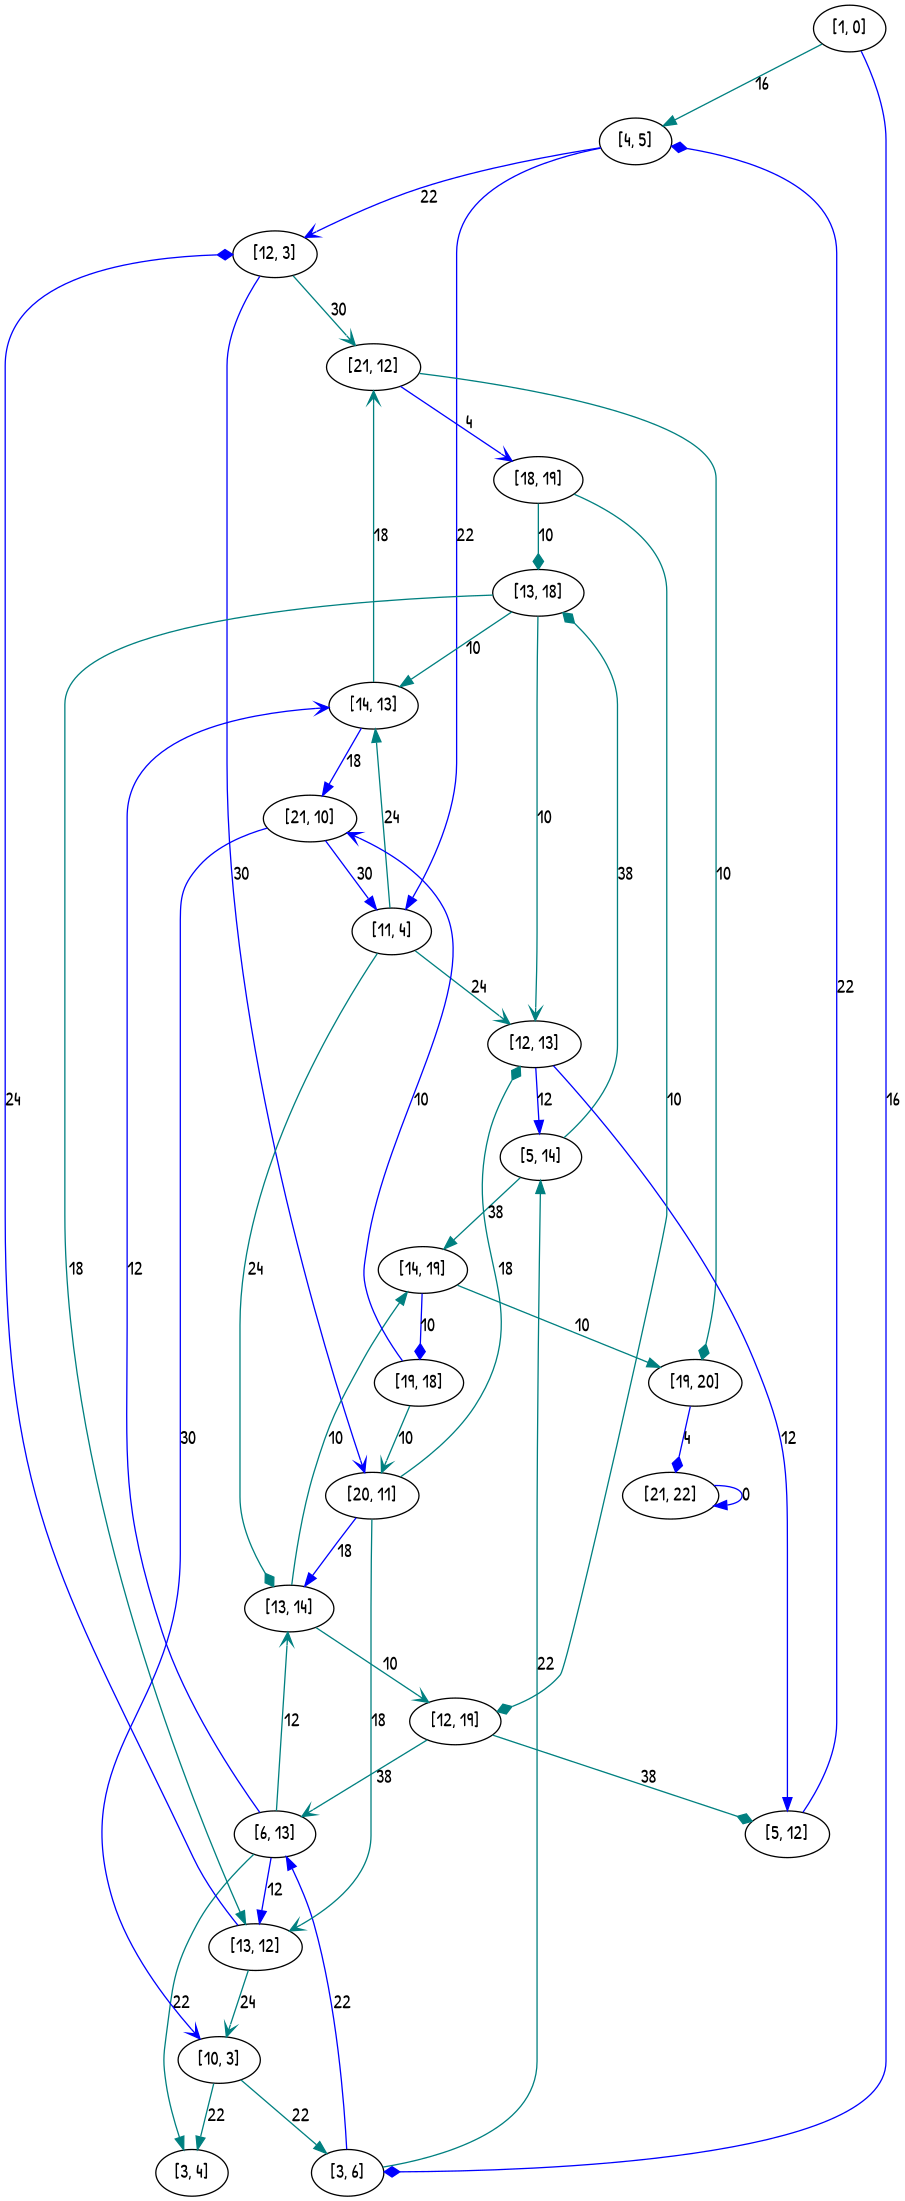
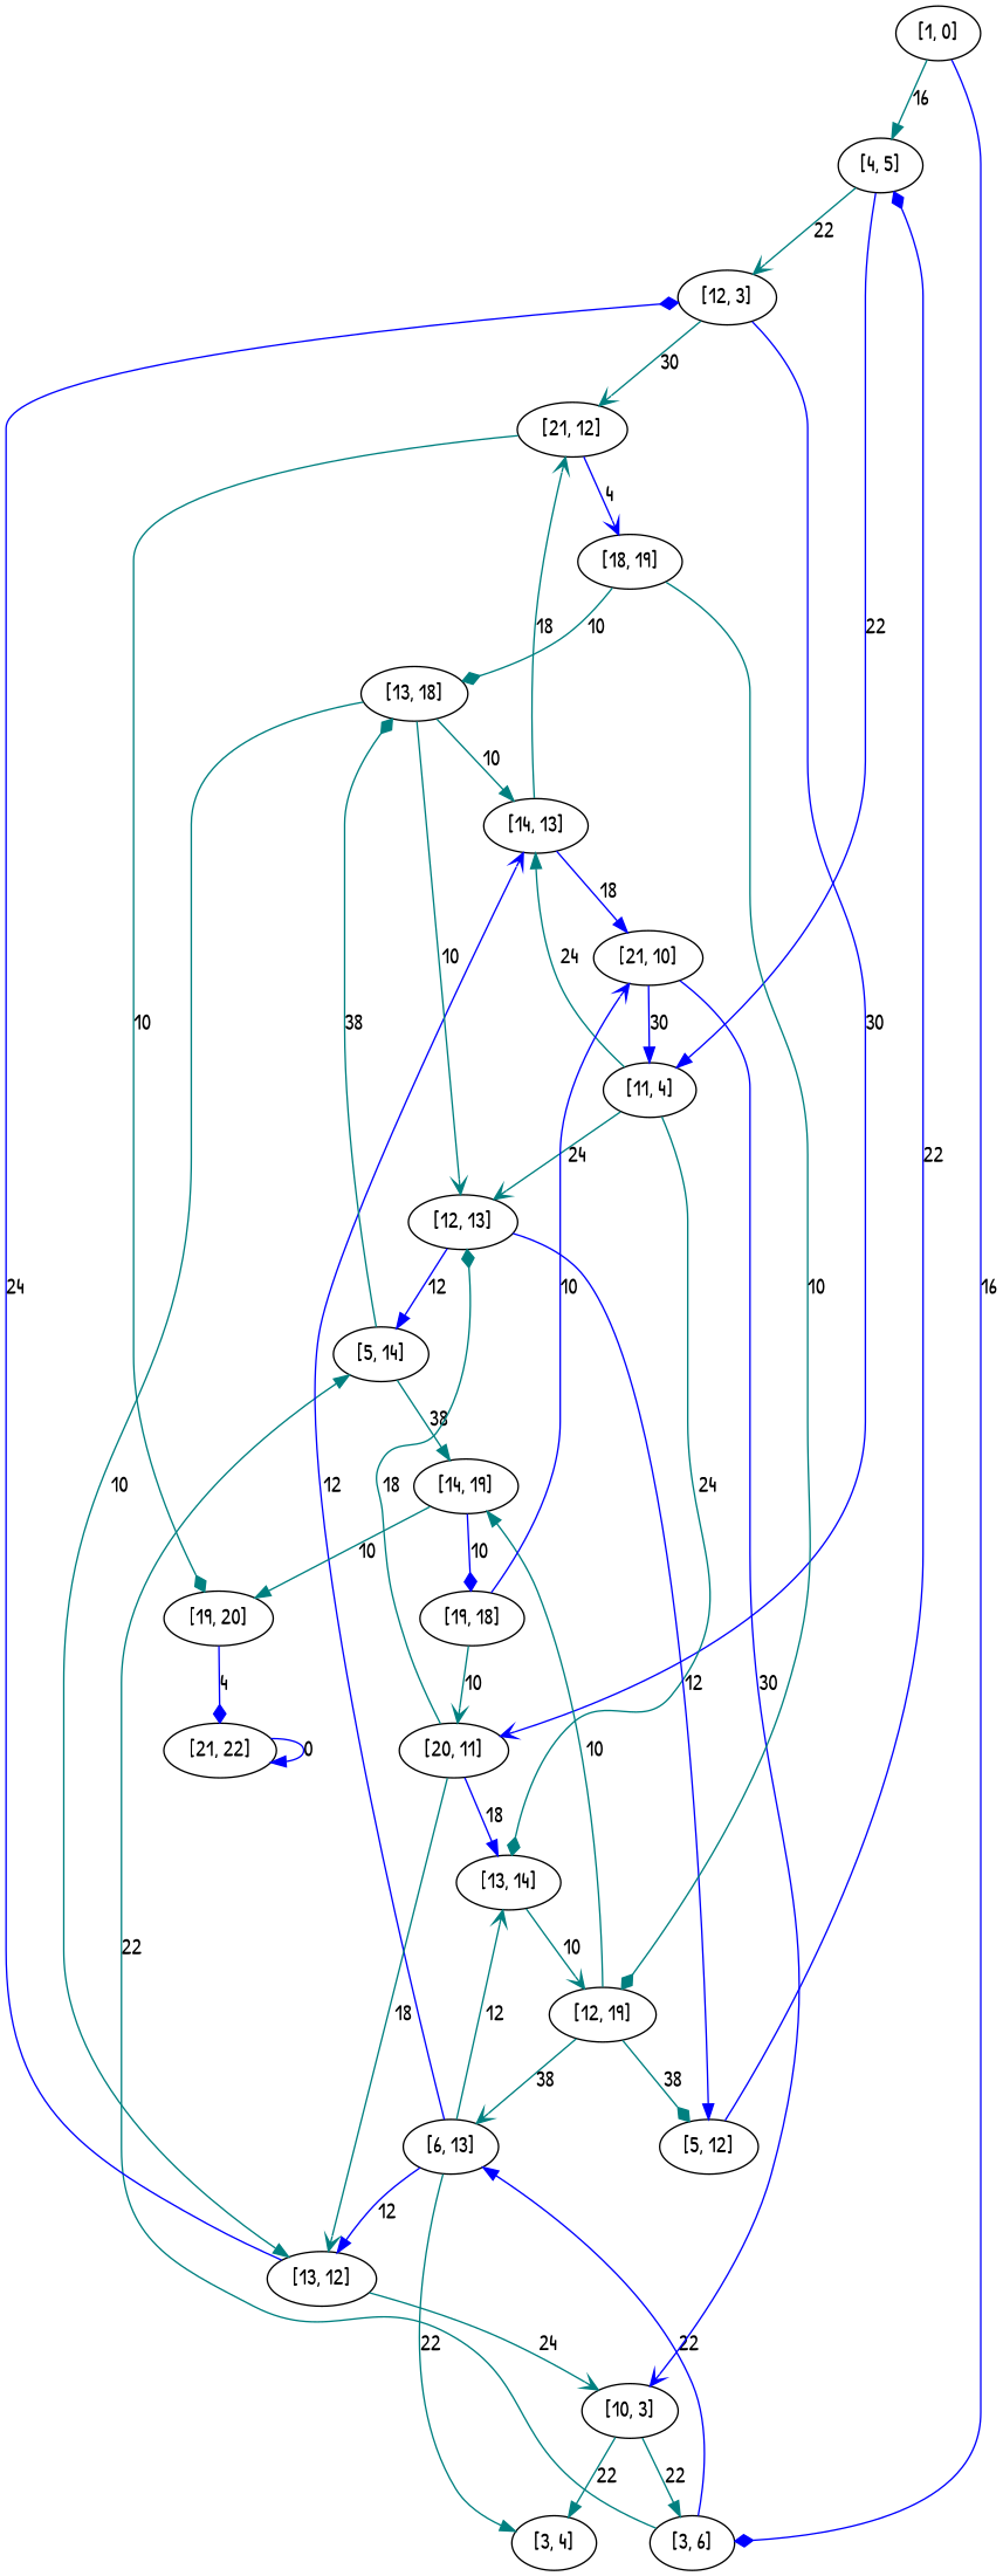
  digraph {
    fontname="Patrick Hand"
    node [fontname="Patrick Hand"]
    edge [arrowhead=normal color=teal fontname="Patrick Hand"]
    n1 [label="[1, 0]"]
    n2 [label="[4, 5]"]
    n3 [label="[3, 6]"]
    n4 [label="[12, 3]"]
    n5 [label="[11, 4]"]
    n6 [label="[6, 13]"]
    n7 [label="[5, 14]"]
    n8 [label="[21, 12]"]
    n9 [label="[20, 11]"]
    n10 [label="[14, 13]"]
    n11 [label="[13, 14]"]
    n12 [label="[12, 13]"]
    n13 [label="[13, 12]"]
    n14 [label="[3, 4]"]
    n15 [label="[14, 19]"]
    n16 [label="[13, 18]"]
    n17 [label="[21, 10]"]
    n18 [label="[10, 3]"]
    n19 [label="[12, 19]"]
    n20 [label="[19, 20]"]
    n21 [label="[19, 18]"]
    n22 [label="[21, 22]"]
    n23 [label="[5, 12]"]
    n24 [label="[18, 19]"]
    n1 -> n2 [label=16]
    n1 -> n3 [arrowhead=diamond color=blue label=16]
-   n2 -> n4 [arrowhead=vee color=blue label=22]
+   n2 -> n4 [arrowhead=vee label=22]
    n2 -> n5 [color=blue label=22]
    n3 -> n6 [color=blue label=22]
    n3 -> n7 [label=22]
    n4 -> n8 [arrowhead=vee label=30]
    n4 -> n9 [arrowhead=vee color=blue label=30]
    n5 -> n10 [label=24]
    n5 -> n11 [arrowhead=diamond label=24]
    n5 -> n12 [arrowhead=vee label=24]
    n6 -> n10 [arrowhead=vee color=blue label=12]
    n6 -> n11 [arrowhead=vee label=12]
    n6 -> n13 [color=blue label=12]
    n6 -> n14 [label=22]
    n7 -> n15 [label=38]
    n7 -> n16 [arrowhead=diamond label=38]
    n8 -> n20 [arrowhead=diamond label=10]
    n8 -> n24 [arrowhead=vee color=blue label=4]
    n9 -> n11 [color=blue label=18]
    n9 -> n12 [arrowhead=diamond label=18]
    n9 -> n13 [arrowhead=vee label=18]
    n10 -> n8 [arrowhead=vee label=18]
    n10 -> n17 [color=blue label=18]
-   n11 -> n15 [label=10]
+   n19 -> n15 [label=10]
    n11 -> n19 [arrowhead=vee label=10]
    n12 -> n7 [color=blue label=12]
    n12 -> n23 [color=blue label=12]
    n13 -> n4 [arrowhead=diamond color=blue label=24]
    n13 -> n18 [arrowhead=vee label=24]
    n15 -> n20 [label=10]
    n15 -> n21 [arrowhead=diamond color=blue label=10]
    n16 -> n10 [label=10]
    n16 -> n12 [arrowhead=vee label=10]
-   n16 -> n13 [label=18]
+   n16 -> n13 [label=10]
    n17 -> n5 [color=blue label=30]
    n17 -> n18 [arrowhead=vee color=blue label=30]
    n18 -> n3 [label=22]
    n18 -> n14 [label=22]
    n19 -> n6 [arrowhead=vee label=38]
    n19 -> n23 [arrowhead=diamond label=38]
    n20 -> n22 [arrowhead=diamond color=blue label=4]
    n21 -> n9 [arrowhead=vee label=10]
    n21 -> n17 [arrowhead=vee color=blue label=10]
    n22 -> n22 [color=blue label=0]
    n23 -> n2 [arrowhead=diamond color=blue label=22]
    n24 -> n16 [arrowhead=diamond label=10]
    n24 -> n19 [arrowhead=diamond label=10]
  }
